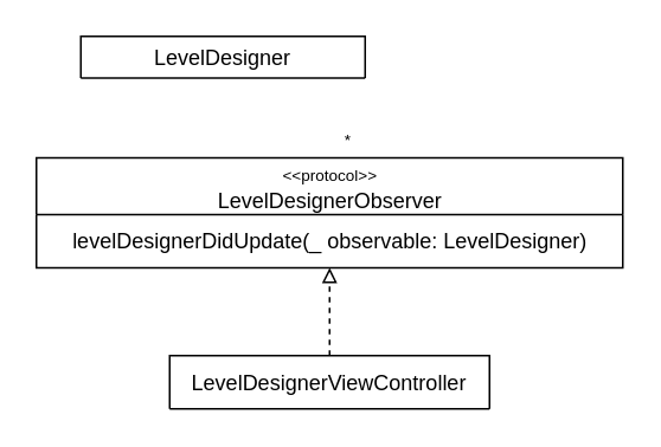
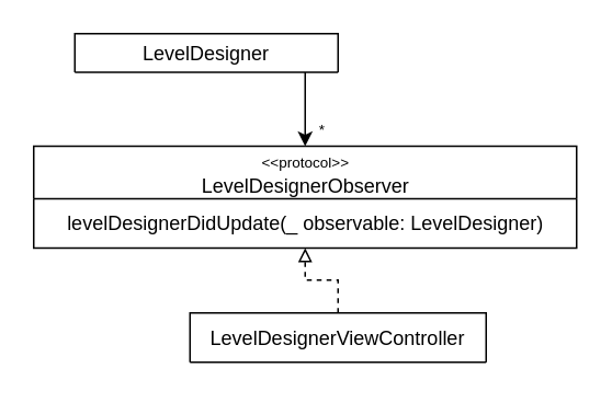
  <mxCell id="0" />
  <mxCell id="1" parent="0" />
+ <mxCell id="2" style="edgeStyle=orthogonalEdgeStyle;rounded=0;orthogonalLoop=1;jettySize=auto;html=1;strokeColor=default;fontSize=9;endArrow=classic;endFill=1;" parent="1" source="3" target="6" edge="1"><mxGeometry relative="1" as="geometry"><Array as="points"><mxPoint x="185" y="60" /><mxPoint x="185" y="60" /></Array></mxGeometry></mxCell>
  <mxCell id="3" value="LevelDesigner" style="swimlane;fontStyle=0;align=center;verticalAlign=middle;childLayout=stackLayout;horizontal=1;startSize=47;horizontalStack=0;resizeParent=1;resizeLast=0;collapsible=1;marginBottom=0;rounded=0;shadow=0;strokeWidth=1;" parent="1" vertex="1"><mxGeometry x="45" y="20" width="160" height="23.5" as="geometry"><mxRectangle x="230" y="140" width="160" height="26" as="alternateBounds" /></mxGeometry></mxCell>
  <mxCell id="4" style="edgeStyle=orthogonalEdgeStyle;rounded=0;orthogonalLoop=1;jettySize=auto;html=1;entryX=0.5;entryY=1;entryDx=0;entryDy=0;strokeColor=default;fontSize=9;endArrow=block;endFill=0;dashed=1;" parent="1" source="5" target="6" edge="1"><mxGeometry relative="1" as="geometry" /></mxCell>
- <mxCell id="5" value="LevelDesignerViewController" style="swimlane;fontStyle=0;align=center;verticalAlign=middle;childLayout=stackLayout;horizontal=1;startSize=34;horizontalStack=0;resizeParent=1;resizeLast=0;collapsible=1;marginBottom=0;rounded=0;shadow=0;strokeWidth=1;" parent="1" vertex="1"><mxGeometry x="95" y="200" width="180" height="30" as="geometry"><mxRectangle x="550" y="140" width="160" height="26" as="alternateBounds" /></mxGeometry></mxCell>
+ <mxCell id="5" value="LevelDesignerViewController" style="swimlane;fontStyle=0;align=center;verticalAlign=middle;childLayout=stackLayout;horizontal=1;startSize=34;horizontalStack=0;resizeParent=1;resizeLast=0;collapsible=1;marginBottom=0;rounded=0;shadow=0;strokeWidth=1;" parent="1" vertex="1"><mxGeometry x="115" y="190" width="180" height="30" as="geometry"><mxRectangle x="550" y="140" width="160" height="26" as="alternateBounds" /></mxGeometry></mxCell>
  <mxCell id="6" value="&lt;font style=&quot;font-size: 9px;&quot;&gt;&amp;lt;&amp;lt;protocol&amp;gt;&amp;gt;&lt;br&gt;&lt;/font&gt;LevelDesignerObserver" style="swimlane;fontStyle=0;align=center;verticalAlign=middle;childLayout=stackLayout;horizontal=1;startSize=32;horizontalStack=0;resizeParent=1;resizeLast=0;collapsible=1;marginBottom=0;rounded=0;shadow=0;strokeWidth=1;swimlaneLine=1;fontSize=12;html=1;" parent="1" vertex="1"><mxGeometry x="20" y="88.5" width="330" height="62" as="geometry"><mxRectangle x="270" y="218.5" width="170" height="26" as="alternateBounds" /></mxGeometry></mxCell>
  <mxCell id="7" value="levelDesignerDidUpdate(_ observable: LevelDesigner)" style="text;html=1;align=center;verticalAlign=middle;resizable=0;points=[];autosize=1;strokeColor=none;fillColor=none;" parent="6" vertex="1"><mxGeometry y="32" width="330" height="30" as="geometry" /></mxCell>
  <mxCell id="8" value="*" style="text;html=1;align=center;verticalAlign=middle;resizable=0;points=[];autosize=1;strokeColor=none;fillColor=none;fontSize=9;" parent="1" vertex="1"><mxGeometry x="180" y="68.5" width="30" height="20" as="geometry" /></mxCell>
